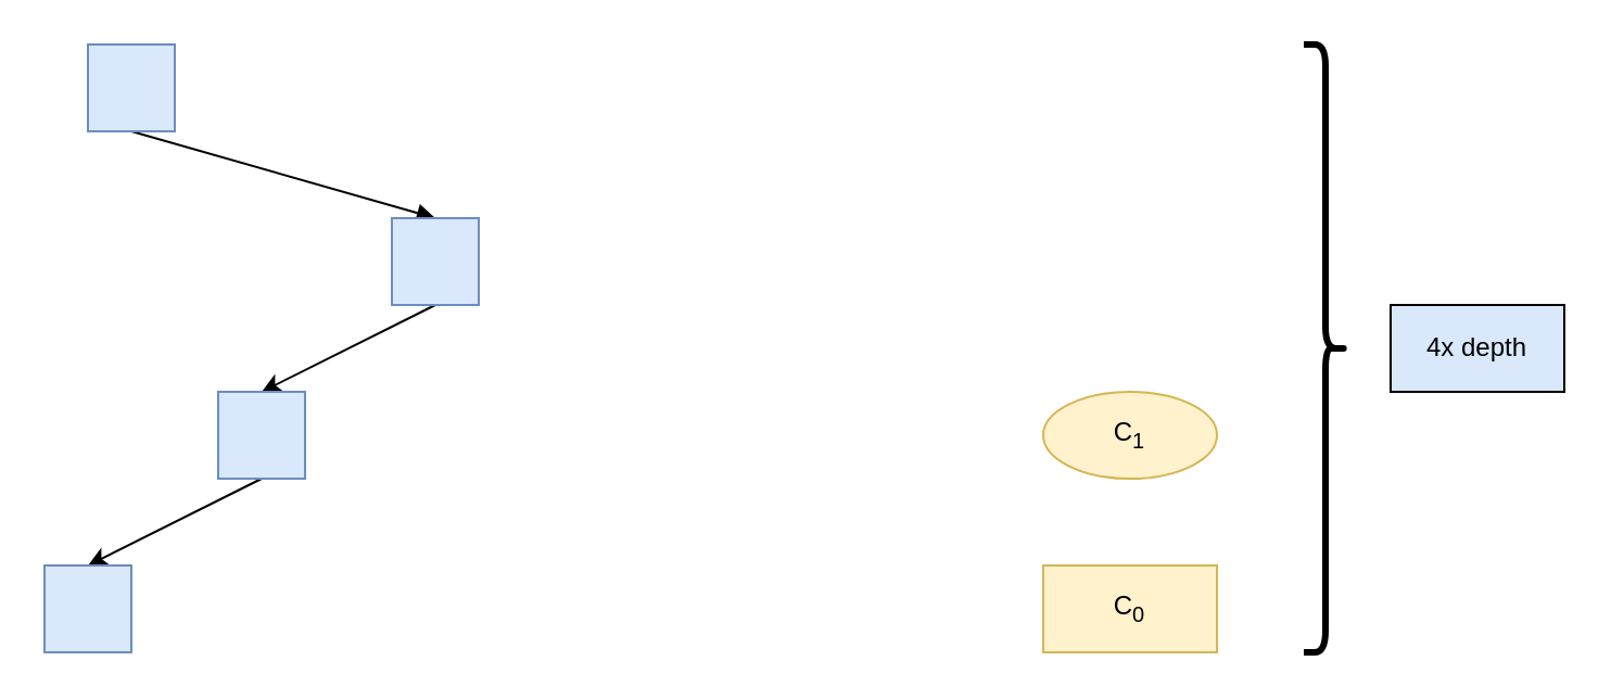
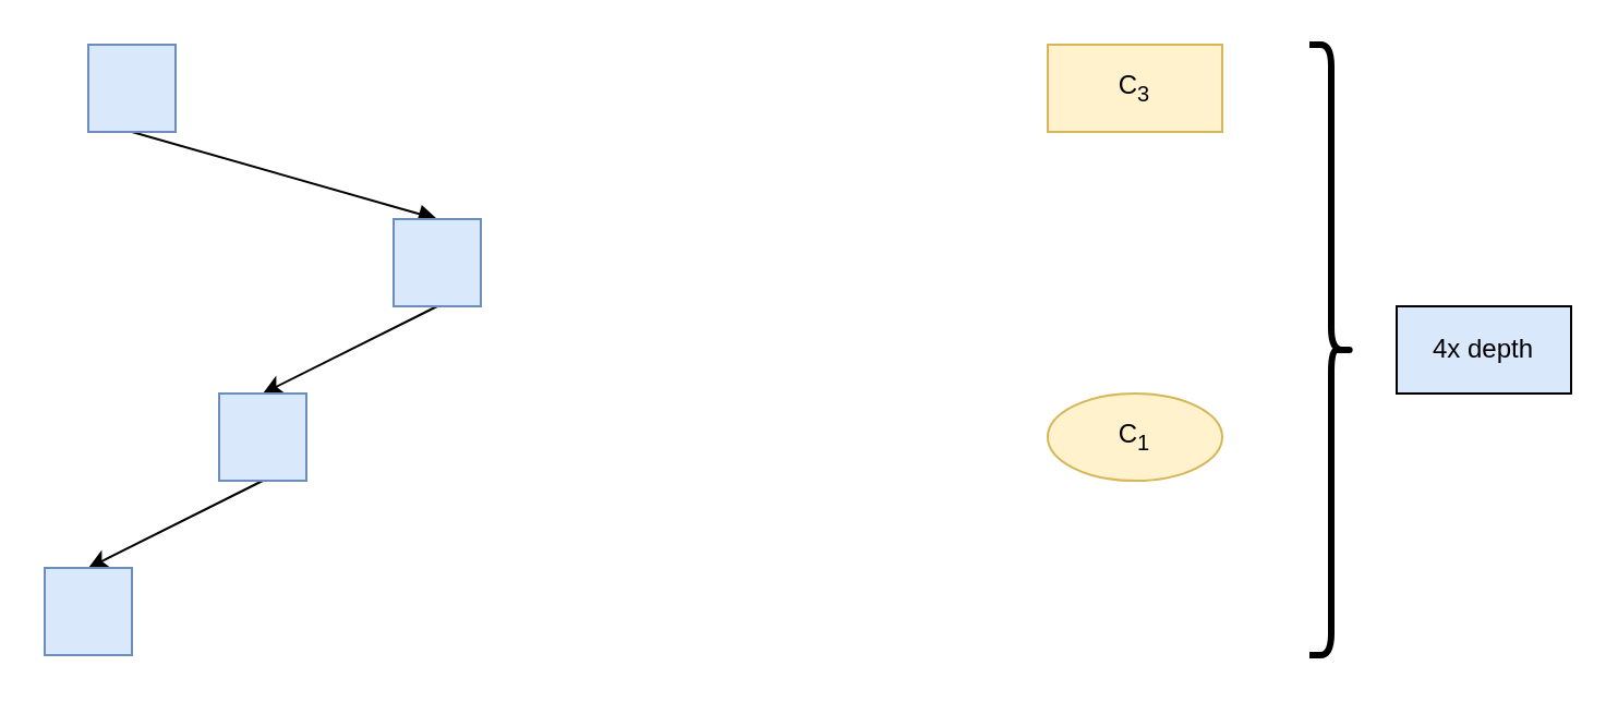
  <mxCell id="0" />
  <mxCell id="1" parent="0" />
  <mxCell id="2" style="edgeStyle=none;rounded=0;orthogonalLoop=1;jettySize=auto;html=1;exitX=0.5;exitY=1;exitDx=0;exitDy=0;entryX=0.5;entryY=0;entryDx=0;entryDy=0;endArrow=block;endFill=1;" parent="1" source="3" target="5" edge="1"><mxGeometry relative="1" as="geometry" /></mxCell>
  <mxCell id="3" value="" style="rounded=0;whiteSpace=wrap;html=1;fillColor=#dae8fc;strokeColor=#6c8ebf;" parent="1" vertex="1"><mxGeometry x="40" y="20" width="40" height="40" as="geometry" /></mxCell>
  <mxCell id="4" style="rounded=0;orthogonalLoop=1;jettySize=auto;html=1;exitX=0.5;exitY=1;exitDx=0;exitDy=0;entryX=0.5;entryY=0;entryDx=0;entryDy=0;" edge="1" parent="1" source="5" target="7"><mxGeometry relative="1" as="geometry" /></mxCell>
  <mxCell id="5" value="" style="rounded=0;whiteSpace=wrap;html=1;fillColor=#dae8fc;strokeColor=#6c8ebf;" parent="1" vertex="1"><mxGeometry x="180" y="100" width="40" height="40" as="geometry" /></mxCell>
  <mxCell id="6" style="edgeStyle=none;rounded=0;orthogonalLoop=1;jettySize=auto;html=1;exitX=0.5;exitY=1;exitDx=0;exitDy=0;entryX=0.5;entryY=0;entryDx=0;entryDy=0;" edge="1" parent="1" source="7" target="8"><mxGeometry relative="1" as="geometry" /></mxCell>
  <mxCell id="7" value="" style="rounded=0;whiteSpace=wrap;html=1;fillColor=#dae8fc;strokeColor=#6c8ebf;" parent="1" vertex="1"><mxGeometry x="100" y="180" width="40" height="40" as="geometry" /></mxCell>
  <mxCell id="8" value="" style="rounded=0;whiteSpace=wrap;html=1;fillColor=#dae8fc;strokeColor=#6c8ebf;" parent="1" vertex="1"><mxGeometry x="20" y="260" width="40" height="40" as="geometry" /></mxCell>
  <mxCell id="9" value="" style="shape=curlyBracket;whiteSpace=wrap;html=1;rounded=1;flipH=1;strokeWidth=3;" parent="1" vertex="1"><mxGeometry x="600" y="20" width="20" height="280" as="geometry" /></mxCell>
  <mxCell id="10" value="4x depth" style="rounded=0;whiteSpace=wrap;html=1;strokeWidth=1;fillColor=#dae8fc;" parent="1" vertex="1"><mxGeometry x="640" y="140" width="80" height="40" as="geometry" /></mxCell>
  <mxCell id="11" style="edgeStyle=none;rounded=0;orthogonalLoop=1;jettySize=auto;html=1;exitX=1;exitY=0.5;exitDx=0;exitDy=0;endArrow=block;endFill=1;" parent="1" source="10" target="10" edge="1"><mxGeometry relative="1" as="geometry" /></mxCell>
+ <mxCell id="12" value="C&lt;sub&gt;3&lt;/sub&gt;" style="rounded=0;whiteSpace=wrap;html=1;fillColor=#fff2cc;strokeColor=#d6b656;" vertex="1" parent="1"><mxGeometry x="480" y="20" width="80" height="40" as="geometry" /></mxCell>
  <mxCell id="13" value="C&lt;sub&gt;1&lt;/sub&gt;" style="ellipse;whiteSpace=wrap;html=1;fillColor=#fff2cc;strokeColor=#d6b656;" vertex="1" parent="1"><mxGeometry x="480" y="180" width="80" height="40" as="geometry" /></mxCell>
- <mxCell id="14" value="C&lt;sub&gt;0&lt;/sub&gt;" style="rounded=0;whiteSpace=wrap;html=1;fillColor=#fff2cc;strokeColor=#d6b656;" vertex="1" parent="1"><mxGeometry x="480" y="260" width="80" height="40" as="geometry" /></mxCell>
